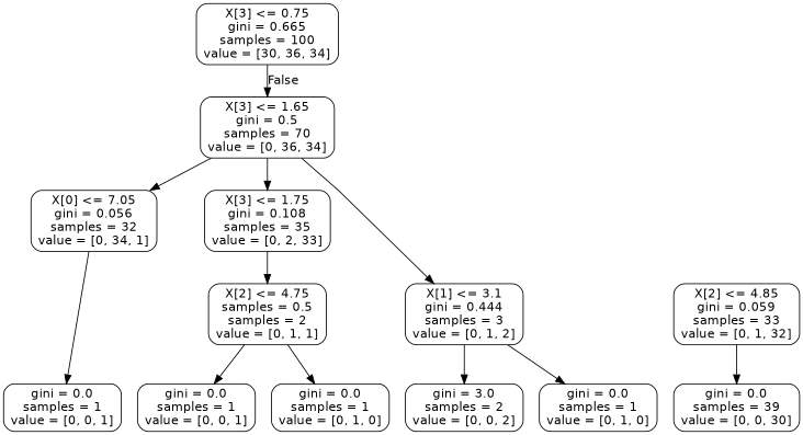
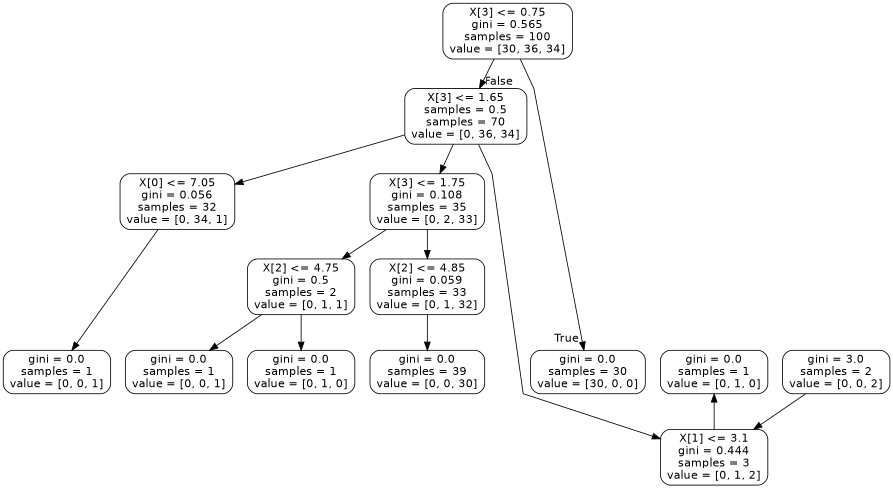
  digraph {
    ranksep=equally
    splines=polyline
    node [color=black fontname=helvetica shape=box style=rounded]
    edge [fontname=helvetica]
-   n1 [label="X[3] <= 0.75\ngini = 0.665\nsamples = 100\nvalue = [30, 36, 34]"]
-   n2 [label="X[3] <= 1.65\ngini = 0.5\nsamples = 70\nvalue = [0, 36, 34]"]
+   n1 [label="X[3] <= 0.75\ngini = 0.565\nsamples = 100\nvalue = [30, 36, 34]"]
+   n2 [label="X[3] <= 1.65\nsamples = 0.5\nsamples = 70\nvalue = [0, 36, 34]"]
    n3 [label="X[0] <= 7.05\ngini = 0.056\nsamples = 32\nvalue = [0, 34, 1]"]
    n4 [label="X[3] <= 1.75\ngini = 0.108\nsamples = 35\nvalue = [0, 2, 33]"]
-   n5 [label="X[2] <= 4.75\nsamples = 0.5\nsamples = 2\nvalue = [0, 1, 1]"]
+   n5 [label="X[2] <= 4.75\ngini = 0.5\nsamples = 2\nvalue = [0, 1, 1]"]
    n6 [label="X[2] <= 4.85\ngini = 0.059\nsamples = 33\nvalue = [0, 1, 32]"]
    n7 [label="X[1] <= 3.1\ngini = 0.444\nsamples = 3\nvalue = [0, 1, 2]"]
+   n8 [label="gini = 0.0\nsamples = 30\nvalue = [30, 0, 0]"]
    n9 [label="gini = 0.0\nsamples = 1\nvalue = [0, 0, 1]"]
    n10 [label="gini = 0.0\nsamples = 1\nvalue = [0, 0, 1]"]
    n11 [label="gini = 0.0\nsamples = 1\nvalue = [0, 1, 0]"]
    n12 [label="gini = 3.0\nsamples = 2\nvalue = [0, 0, 2]"]
    n13 [label="gini = 0.0\nsamples = 1\nvalue = [0, 1, 0]"]
    n14 [label="gini = 0.0\nsamples = 39\nvalue = [0, 0, 30]"]
    subgraph sub_1 {
      rank=same
      n1
    }
    subgraph sub_2 {
      rank=same
      n2
    }
    subgraph sub_3 {
      rank=same
      n3
      n4
    }
    subgraph sub_4 {
      rank=same
      n5
      n6
    }
    subgraph sub_5 {
      rank=same
      n7
    }
    subgraph sub_6 {
      rank=same
+     n8
      n9
      n10
      n11
      n12
      n13
      n14
    }
    n1 -> n2 [headlabel=False labelangle=-45 labeldistance=2.5]
+   n1 -> n8 [headlabel=True labelangle=45 labeldistance=2.5]
    n2 -> n3
    n2 -> n4
    n2 -> n7
    n3 -> n9
    n4 -> n5
+   n4 -> n6
    n5 -> n10
    n5 -> n11
    n6 -> n14
-   n7 -> n12
+   n12 -> n7
    n7 -> n13
  }
